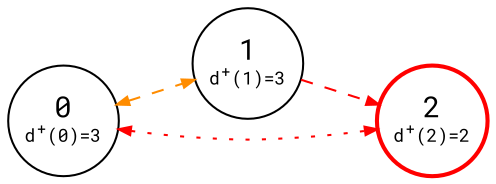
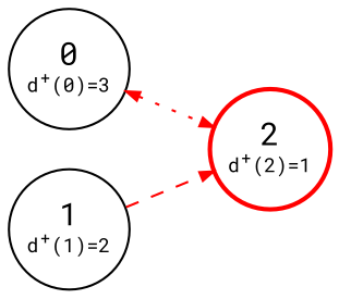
  digraph {
    bgcolor=white
    color=black
    fontcolor=black
    fontname="Roboto Mono"
    normalize=true
    rankdir=LR
    scale=1.2
    node [fixedsize=true fontname="Roboto Mono" shape=circle]
    edge [arrowsize=0.6 color=red dir=both fontname="Roboto Mono" style=dashed]
    n1 [label=<             <table border="0" cellpadding="1" cellspacing="0">                 <tr>                     <td>0</td>                 </tr>                 <tr>                     <td><font point-size="9">d<sup>+</sup>(0)=3</font></td>                 </tr>             </table>         > width=0.75]
-   n2 [label=<             <table border="0" cellpadding="1" cellspacing="0">                 <tr>                     <td>1</td>                 </tr>                 <tr>                     <td><font point-size="9">d<sup>+</sup>(1)=3</font></td>                 </tr>             </table>         > width=0.75]
-   n3 [color=red label=<             <table border="0" cellpadding="1" cellspacing="0">                 <tr>                     <td>2</td>                 </tr>                 <tr>                     <td><font point-size="9">d<sup>+</sup>(2)=2</font></td>                 </tr>             </table>         > style=bold width=0.75]
-   n1 -> n2 [color=darkorange]
+   n2 [label=<             <table border="0" cellpadding="1" cellspacing="0">                 <tr>                     <td>1</td>                 </tr>                 <tr>                     <td><font point-size="9">d<sup>+</sup>(1)=2</font></td>                 </tr>             </table>         > width=0.75]
+   n3 [color=red label=<             <table border="0" cellpadding="1" cellspacing="0">                 <tr>                     <td>2</td>                 </tr>                 <tr>                     <td><font point-size="9">d<sup>+</sup>(2)=1</font></td>                 </tr>             </table>         > style=bold width=0.75]
    n1 -> n3 [style=dotted]
    n2 -> n3 [dir=""]
  }
